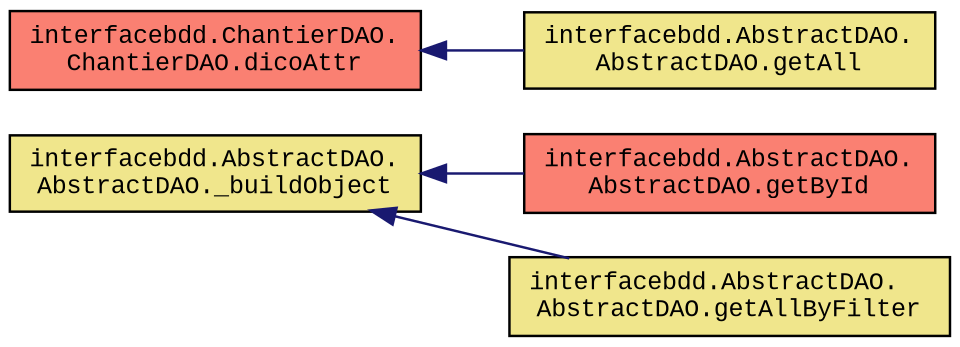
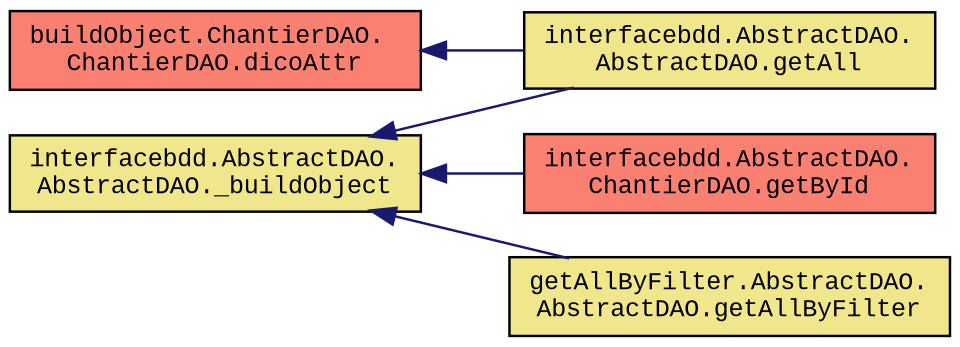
  digraph {
    fontname="Liberation Mono"
    rankdir=LR
    node [color=black fillcolor=khaki fontname="Liberation Mono" fontsize=10 shape=record style=filled]
    edge [color=midnightblue dir=back fontname="Liberation Mono" fontsize=10 labelfontname=Helvetica labelfontsize=10 style=solid]
-   n1 [fillcolor=salmon fontcolor=black height=0.2 label="interfacebdd.ChantierDAO.\lChantierDAO.dicoAttr" width=0.4]
+   n1 [fillcolor=salmon fontcolor=black height=0.2 label="buildObject.ChantierDAO.\lChantierDAO.dicoAttr" width=0.4]
    n2 [height=0.2 label="interfacebdd.AbstractDAO.\lAbstractDAO.getAll" width=0.4]
    n3 [height=0.2 label="interfacebdd.AbstractDAO.\lAbstractDAO._buildObject" width=0.4]
-   n4 [fillcolor=salmon height=0.2 label="interfacebdd.AbstractDAO.\lAbstractDAO.getById" width=0.4]
-   n5 [height=0.2 label="interfacebdd.AbstractDAO.\lAbstractDAO.getAllByFilter" width=0.4]
+   n4 [fillcolor=salmon height=0.2 label="interfacebdd.AbstractDAO.\lChantierDAO.getById" width=0.4]
+   n5 [height=0.2 label="getAllByFilter.AbstractDAO.\lAbstractDAO.getAllByFilter" width=0.4]
    n1 -> n2
+   n3 -> n2
    n3 -> n4
    n3 -> n5
  }
